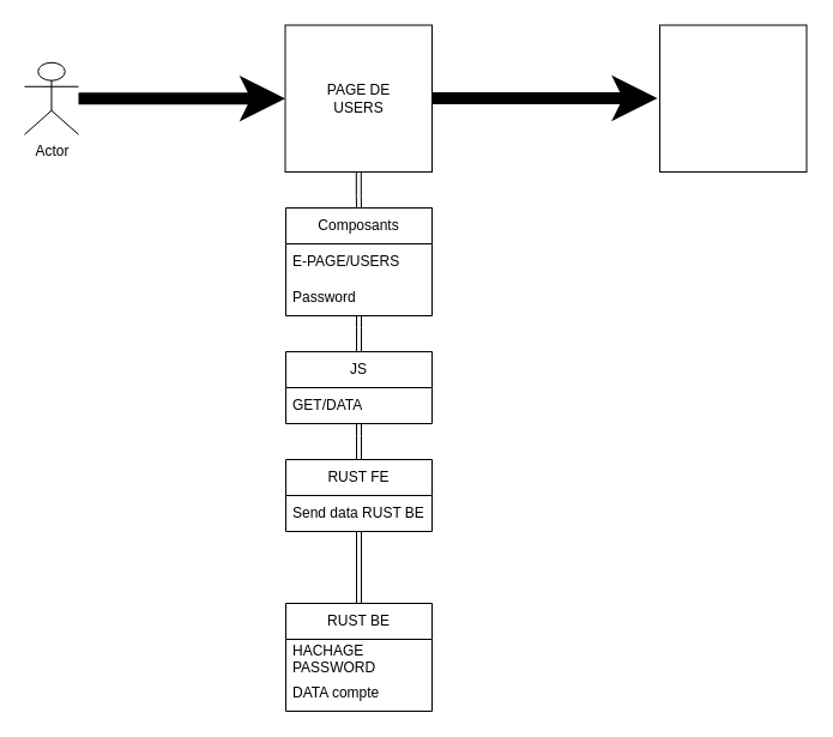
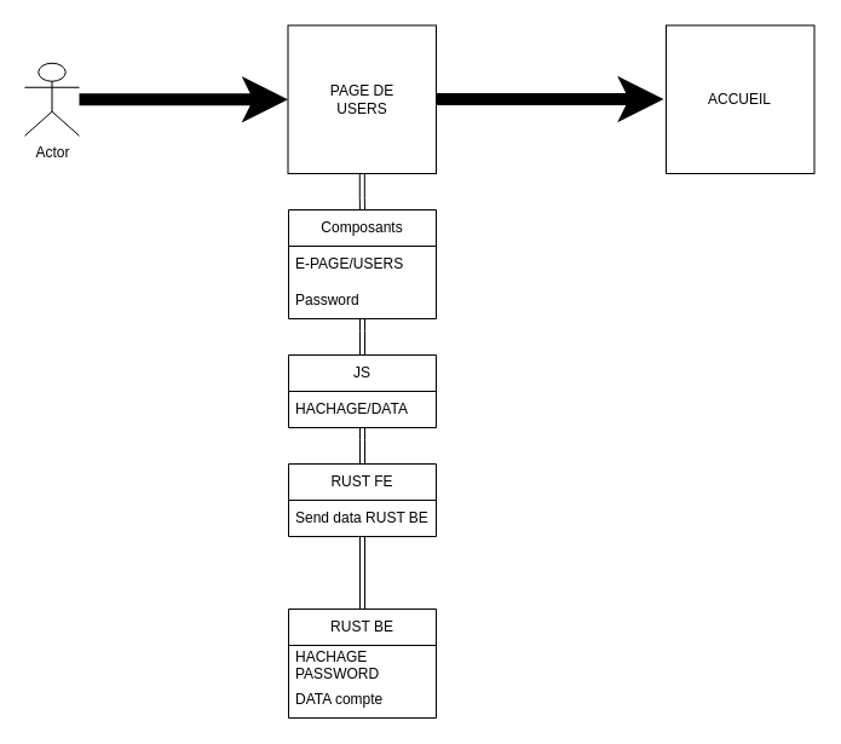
  <mxCell id="0" />
  <mxCell id="1" parent="0" />
  <mxCell id="2" style="edgeStyle=orthogonalEdgeStyle;rounded=0;orthogonalLoop=1;jettySize=auto;html=1;entryX=0.5;entryY=0;entryDx=0;entryDy=0;shape=link;" edge="1" parent="1" source="3" target="8"><mxGeometry relative="1" as="geometry" /></mxCell>
  <mxCell id="3" value="" style="whiteSpace=wrap;html=1;aspect=fixed;" vertex="1" parent="1"><mxGeometry x="237.5" y="20.5" width="122.5" height="122.5" as="geometry" /></mxCell>
  <mxCell id="4" value="PAGE DE USERS" style="text;html=1;strokeColor=none;fillColor=none;align=center;verticalAlign=middle;whiteSpace=wrap;rounded=0;" vertex="1" parent="1"><mxGeometry x="268.75" y="66.75" width="60" height="30" as="geometry" /></mxCell>
  <mxCell id="5" style="edgeStyle=orthogonalEdgeStyle;rounded=0;orthogonalLoop=1;jettySize=auto;html=1;entryX=0;entryY=0.5;entryDx=0;entryDy=0;strokeWidth=10;" edge="1" parent="1" source="6" target="3"><mxGeometry relative="1" as="geometry" /></mxCell>
  <mxCell id="6" value="Actor" style="shape=umlActor;verticalLabelPosition=bottom;verticalAlign=top;html=1;outlineConnect=0;" vertex="1" parent="1"><mxGeometry x="20" y="51.75" width="45" height="60" as="geometry" /></mxCell>
  <mxCell id="7" style="edgeStyle=orthogonalEdgeStyle;rounded=0;orthogonalLoop=1;jettySize=auto;html=1;entryX=0.5;entryY=0;entryDx=0;entryDy=0;shape=link;" edge="1" parent="1" source="8" target="12"><mxGeometry relative="1" as="geometry" /></mxCell>
  <mxCell id="8" value="Composants" style="swimlane;fontStyle=0;childLayout=stackLayout;horizontal=1;startSize=30;horizontalStack=0;resizeParent=1;resizeParentMax=0;resizeLast=0;collapsible=1;marginBottom=0;whiteSpace=wrap;html=1;" vertex="1" parent="1"><mxGeometry x="238" y="173" width="122" height="90" as="geometry" /></mxCell>
  <mxCell id="9" value="E-PAGE/USERS&lt;span style=&quot;white-space: pre;&quot;&gt;&#09;&lt;/span&gt;" style="text;strokeColor=none;fillColor=none;align=left;verticalAlign=middle;spacingLeft=4;spacingRight=4;overflow=hidden;points=[[0,0.5],[1,0.5]];portConstraint=eastwest;rotatable=0;whiteSpace=wrap;html=1;" vertex="1" parent="8"><mxGeometry y="30" width="122" height="30" as="geometry" /></mxCell>
  <mxCell id="10" value="Password" style="text;strokeColor=none;fillColor=none;align=left;verticalAlign=middle;spacingLeft=4;spacingRight=4;overflow=hidden;points=[[0,0.5],[1,0.5]];portConstraint=eastwest;rotatable=0;whiteSpace=wrap;html=1;" vertex="1" parent="8"><mxGeometry y="60" width="122" height="30" as="geometry" /></mxCell>
  <mxCell id="11" style="edgeStyle=orthogonalEdgeStyle;rounded=0;orthogonalLoop=1;jettySize=auto;html=1;entryX=0.5;entryY=0;entryDx=0;entryDy=0;shape=link;" edge="1" parent="1" source="12" target="15"><mxGeometry relative="1" as="geometry" /></mxCell>
  <mxCell id="12" value="JS" style="swimlane;fontStyle=0;childLayout=stackLayout;horizontal=1;startSize=30;horizontalStack=0;resizeParent=1;resizeParentMax=0;resizeLast=0;collapsible=1;marginBottom=0;whiteSpace=wrap;html=1;" vertex="1" parent="1"><mxGeometry x="238" y="293" width="122" height="60" as="geometry" /></mxCell>
- <mxCell id="13" value="GET/DATA" style="text;strokeColor=none;fillColor=none;align=left;verticalAlign=middle;spacingLeft=4;spacingRight=4;overflow=hidden;points=[[0,0.5],[1,0.5]];portConstraint=eastwest;rotatable=0;whiteSpace=wrap;html=1;" vertex="1" parent="12"><mxGeometry y="30" width="122" height="30" as="geometry" /></mxCell>
+ <mxCell id="13" value="HACHAGE/DATA" style="text;strokeColor=none;fillColor=none;align=left;verticalAlign=middle;spacingLeft=4;spacingRight=4;overflow=hidden;points=[[0,0.5],[1,0.5]];portConstraint=eastwest;rotatable=0;whiteSpace=wrap;html=1;" vertex="1" parent="12"><mxGeometry y="30" width="122" height="30" as="geometry" /></mxCell>
  <mxCell id="14" style="edgeStyle=orthogonalEdgeStyle;rounded=0;orthogonalLoop=1;jettySize=auto;html=1;entryX=0.5;entryY=0;entryDx=0;entryDy=0;shape=link;" edge="1" parent="1" source="15" target="17"><mxGeometry relative="1" as="geometry" /></mxCell>
  <mxCell id="15" value="RUST FE" style="swimlane;fontStyle=0;childLayout=stackLayout;horizontal=1;startSize=30;horizontalStack=0;resizeParent=1;resizeParentMax=0;resizeLast=0;collapsible=1;marginBottom=0;whiteSpace=wrap;html=1;" vertex="1" parent="1"><mxGeometry x="238" y="383" width="122" height="60" as="geometry" /></mxCell>
  <mxCell id="16" value="Send data RUST BE" style="text;strokeColor=none;fillColor=none;align=left;verticalAlign=middle;spacingLeft=4;spacingRight=4;overflow=hidden;points=[[0,0.5],[1,0.5]];portConstraint=eastwest;rotatable=0;whiteSpace=wrap;html=1;" vertex="1" parent="15"><mxGeometry y="30" width="122" height="30" as="geometry" /></mxCell>
  <mxCell id="17" value="RUST BE" style="swimlane;fontStyle=0;childLayout=stackLayout;horizontal=1;startSize=30;horizontalStack=0;resizeParent=1;resizeParentMax=0;resizeLast=0;collapsible=1;marginBottom=0;whiteSpace=wrap;html=1;" vertex="1" parent="1"><mxGeometry x="238" y="503" width="122" height="90" as="geometry" /></mxCell>
  <mxCell id="18" value="HACHAGE PASSWORD" style="text;strokeColor=none;fillColor=none;align=left;verticalAlign=middle;spacingLeft=4;spacingRight=4;overflow=hidden;points=[[0,0.5],[1,0.5]];portConstraint=eastwest;rotatable=0;whiteSpace=wrap;html=1;" vertex="1" parent="17"><mxGeometry y="30" width="122" height="30" as="geometry" /></mxCell>
  <mxCell id="19" value="DATA compte" style="text;strokeColor=none;fillColor=none;align=left;verticalAlign=middle;spacingLeft=4;spacingRight=4;overflow=hidden;points=[[0,0.5],[1,0.5]];portConstraint=eastwest;rotatable=0;whiteSpace=wrap;html=1;" vertex="1" parent="17"><mxGeometry y="60" width="122" height="30" as="geometry" /></mxCell>
  <mxCell id="20" style="edgeStyle=orthogonalEdgeStyle;rounded=0;orthogonalLoop=1;jettySize=auto;html=1;entryX=0;entryY=0.5;entryDx=0;entryDy=0;strokeWidth=10;" edge="1" parent="1"><mxGeometry relative="1" as="geometry"><mxPoint x="360" y="81.53" as="sourcePoint" /><mxPoint x="548" y="81.53" as="targetPoint" /><Array as="points"><mxPoint x="470" y="81.53" /><mxPoint x="470" y="81.53" /></Array></mxGeometry></mxCell>
  <mxCell id="21" value="" style="whiteSpace=wrap;html=1;aspect=fixed;" vertex="1" parent="1"><mxGeometry x="550" y="20.5" width="122.5" height="122.5" as="geometry" /></mxCell>
+ <mxCell id="22" value="ACCUEIL" style="text;html=1;strokeColor=none;fillColor=none;align=center;verticalAlign=middle;whiteSpace=wrap;rounded=0;" vertex="1" parent="1"><mxGeometry x="581.25" y="66.75" width="60" height="30" as="geometry" /></mxCell>
